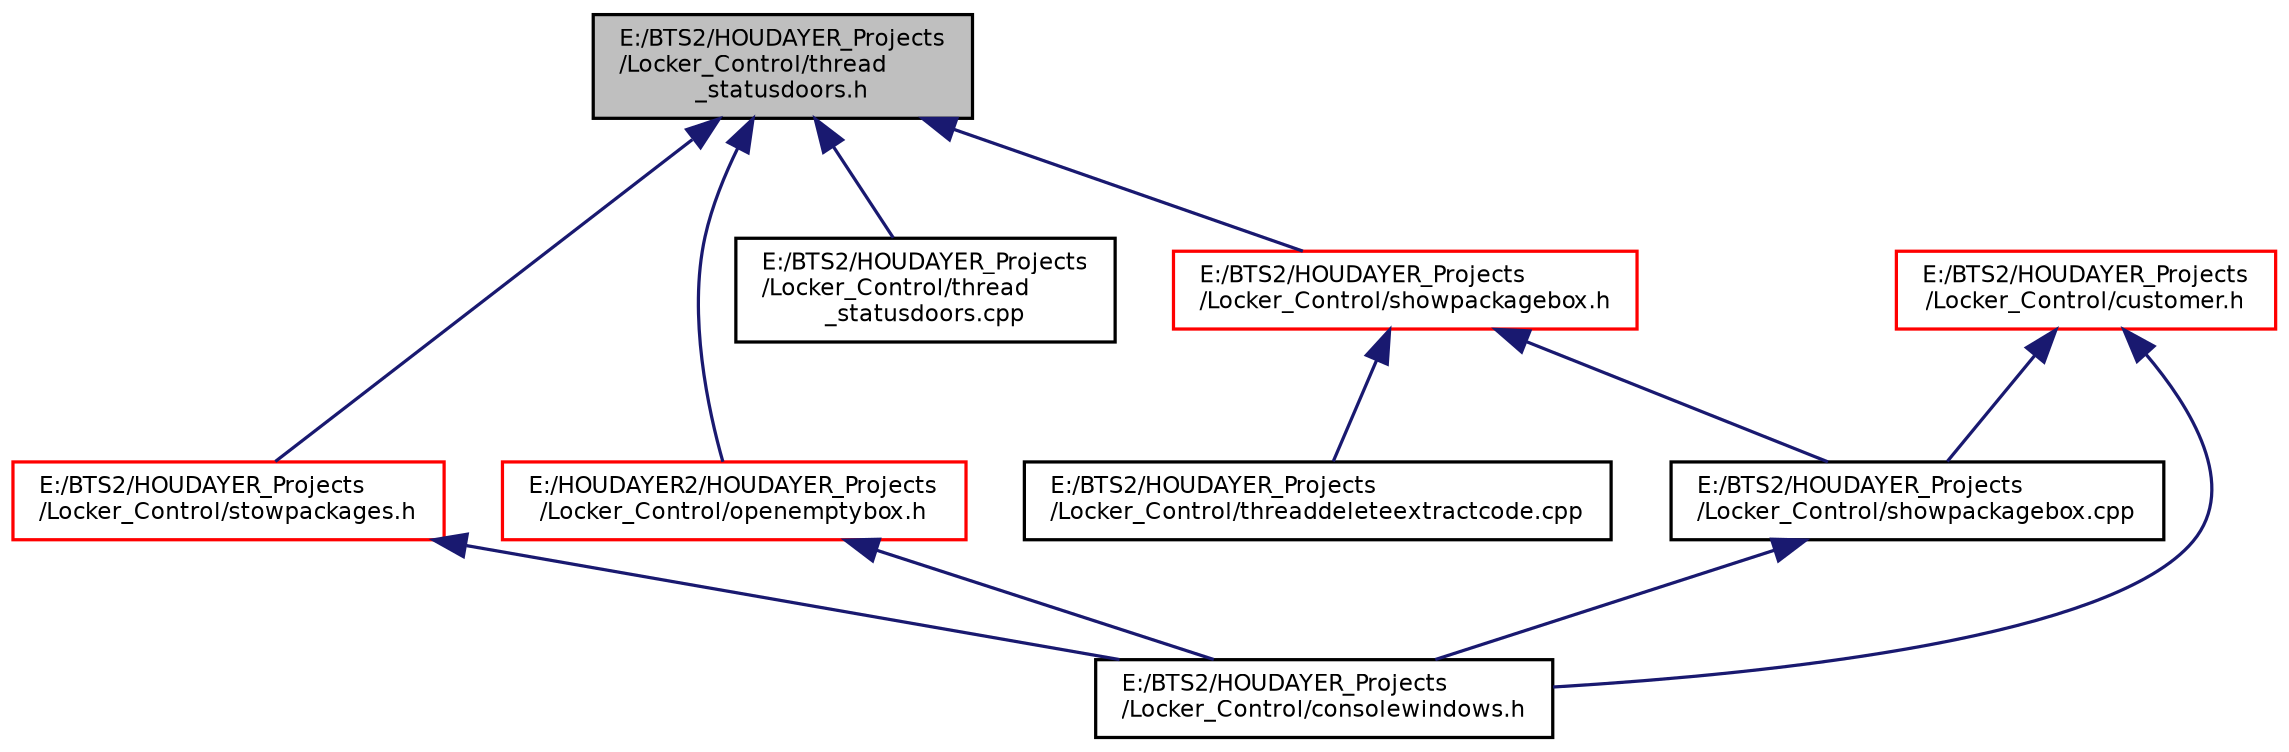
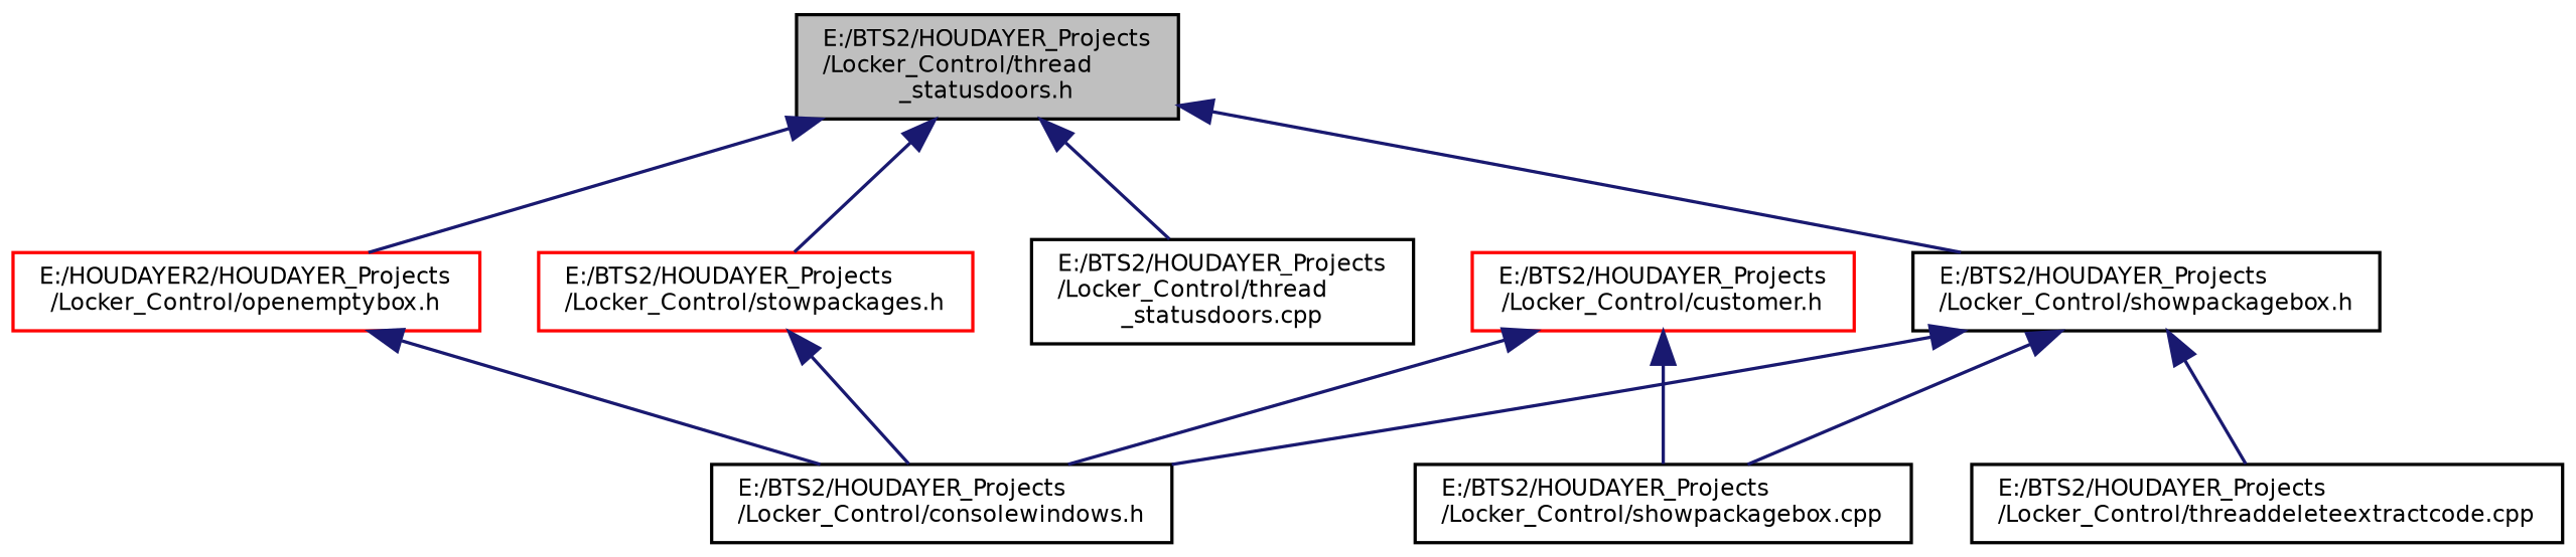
  digraph {
    node [color=black fontname=Helvetica fontsize=7 shape=record]
    edge [color=midnightblue dir=back fontname=Helvetica fontsize=7 labelfontname=Helvetica labelfontsize=7 style=solid]
    n1 [fillcolor=grey75 fontcolor=black height=0.2 label="E:/BTS2/HOUDAYER_Projects\l/Locker_Control/thread\l_statusdoors.h" style=filled width=0.4]
-   n2 [color=red height=0.2 label="E:/BTS2/HOUDAYER_Projects\l/Locker_Control/showpackagebox.h" width=0.4]
+   n2 [height=0.2 label="E:/BTS2/HOUDAYER_Projects\l/Locker_Control/showpackagebox.h" width=0.4]
    n3 [color=red height=0.2 label="E:/BTS2/HOUDAYER_Projects\l/Locker_Control/stowpackages.h" width=0.4]
    n4 [color=red height=0.2 label="E:/HOUDAYER2/HOUDAYER_Projects\l/Locker_Control/openemptybox.h" width=0.4]
    n5 [height=0.2 label="E:/BTS2/HOUDAYER_Projects\l/Locker_Control/thread\l_statusdoors.cpp" width=0.4]
    n6 [height=0.2 label="E:/BTS2/HOUDAYER_Projects\l/Locker_Control/consolewindows.h" width=0.4]
    n7 [height=0.2 label="E:/BTS2/HOUDAYER_Projects\l/Locker_Control/showpackagebox.cpp" width=0.4]
    n8 [height=0.2 label="E:/BTS2/HOUDAYER_Projects\l/Locker_Control/threaddeleteextractcode.cpp" width=0.4]
    n9 [color=red height=0.2 label="E:/BTS2/HOUDAYER_Projects\l/Locker_Control/customer.h" width=0.4]
    n1 -> n2
    n1 -> n3
    n1 -> n4
    n1 -> n5
-   n7 -> n6
+   n2 -> n6
    n2 -> n7
    n2 -> n8
    n3 -> n6
    n4 -> n6
    n9 -> n6
    n9 -> n7
  }
